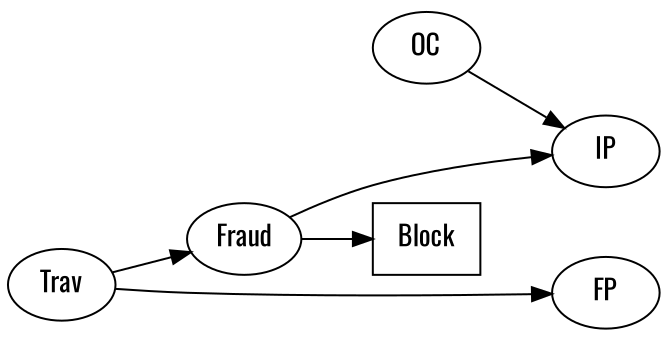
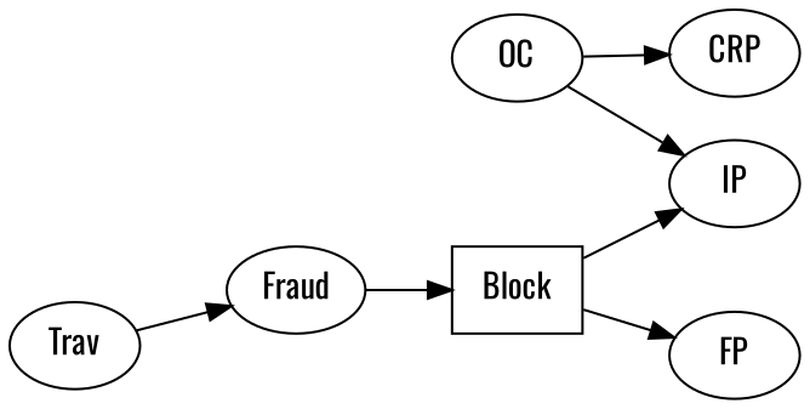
  digraph {
    fontname=Oswald
    rankdir=LR
    node [fontname=Oswald]
    edge [fontname=Oswald]
    Block [shape=box]
    OC
+   CRP
    IP
    Trav
    Fraud
    FP
+   OC -> CRP
    OC -> IP
    Trav -> Fraud
-   Trav -> FP
+   Block -> FP
    Fraud -> Block
-   Fraud -> IP
+   Block -> IP
  }
